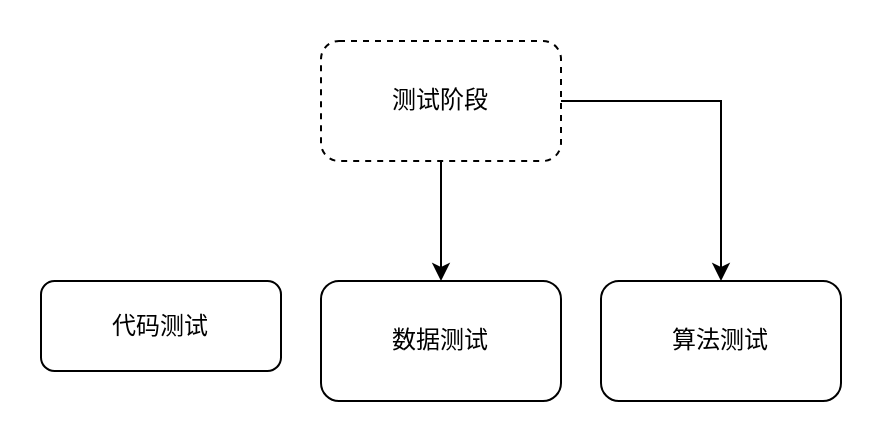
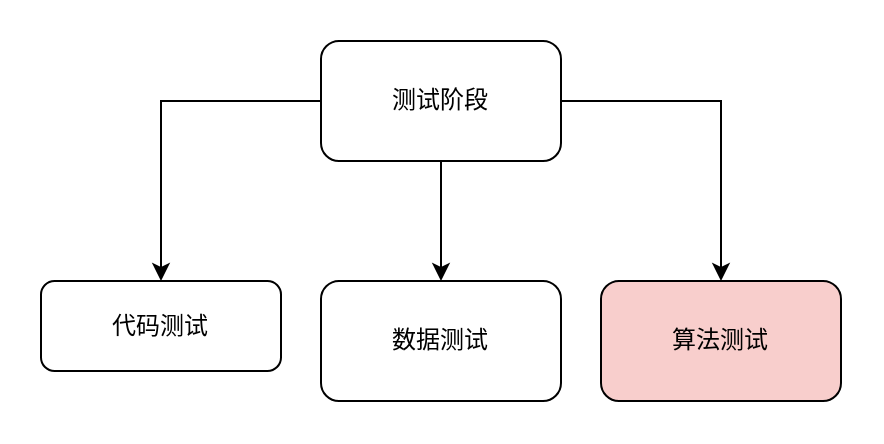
  <mxCell id="0" />
  <mxCell id="1" parent="0" />
  <mxCell id="2" value="" style="edgeStyle=orthogonalEdgeStyle;rounded=0;orthogonalLoop=1;jettySize=auto;html=1;" edge="1" parent="1" source="5" target="6"><mxGeometry relative="1" as="geometry" /></mxCell>
  <mxCell id="3" style="edgeStyle=orthogonalEdgeStyle;rounded=0;orthogonalLoop=1;jettySize=auto;html=1;entryX=0.5;entryY=0;entryDx=0;entryDy=0;" edge="1" parent="1" source="5" target="7"><mxGeometry relative="1" as="geometry"><mxPoint x="360" y="130" as="targetPoint" /></mxGeometry></mxCell>
- <mxCell id="5" value="测试阶段" style="rounded=1;whiteSpace=wrap;html=1;dashed=1;" vertex="1" parent="1"><mxGeometry x="160" y="20" width="120" height="60" as="geometry" /></mxCell>
+ <mxCell id="4" style="edgeStyle=orthogonalEdgeStyle;rounded=0;orthogonalLoop=1;jettySize=auto;html=1;entryX=0.5;entryY=0;entryDx=0;entryDy=0;" edge="1" parent="1" source="5" target="8"><mxGeometry relative="1" as="geometry" /></mxCell>
+ <mxCell id="5" value="测试阶段" style="rounded=1;whiteSpace=wrap;html=1;" vertex="1" parent="1"><mxGeometry x="160" y="20" width="120" height="60" as="geometry" /></mxCell>
  <mxCell id="6" value="数据测试" style="rounded=1;whiteSpace=wrap;html=1;" vertex="1" parent="1"><mxGeometry x="160" y="140" width="120" height="60" as="geometry" /></mxCell>
- <mxCell id="7" value="算法测试" style="rounded=1;whiteSpace=wrap;html=1;" vertex="1" parent="1"><mxGeometry x="300" y="140" width="120" height="60" as="geometry" /></mxCell>
+ <mxCell id="7" value="算法测试" style="rounded=1;whiteSpace=wrap;html=1;fillColor=#f8cecc;" vertex="1" parent="1"><mxGeometry x="300" y="140" width="120" height="60" as="geometry" /></mxCell>
  <mxCell id="8" value="代码测试" style="rounded=1;whiteSpace=wrap;html=1;" vertex="1" parent="1"><mxGeometry x="20" y="140" width="120" height="45" as="geometry" /></mxCell>
